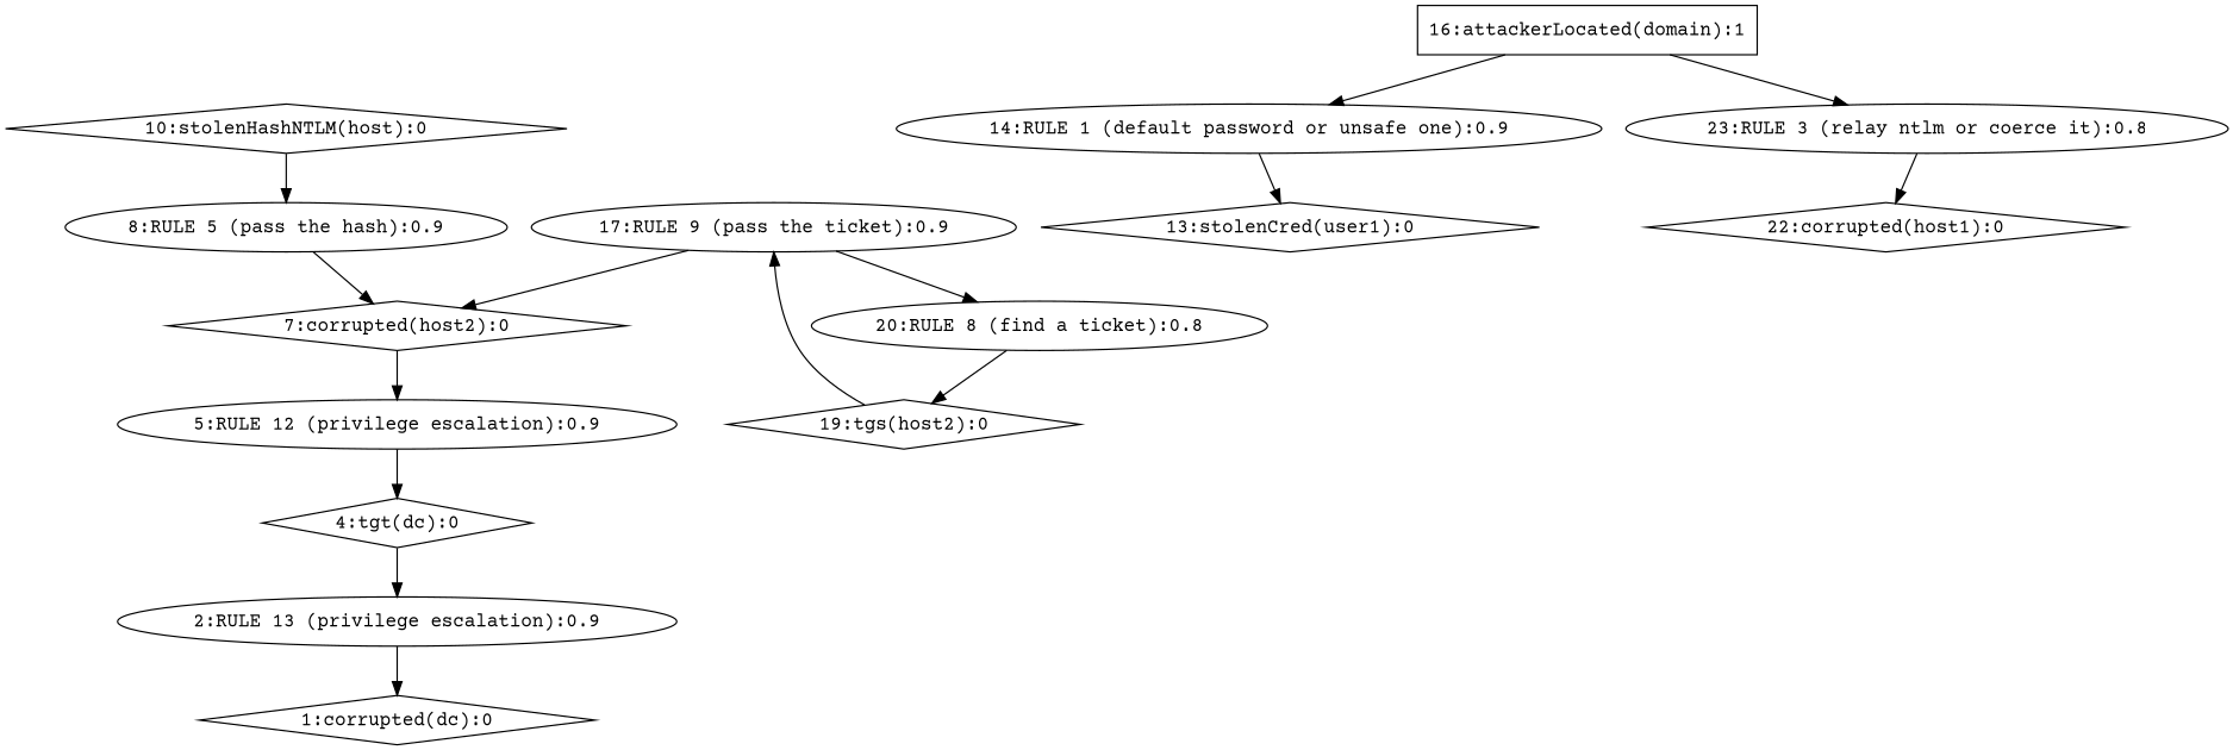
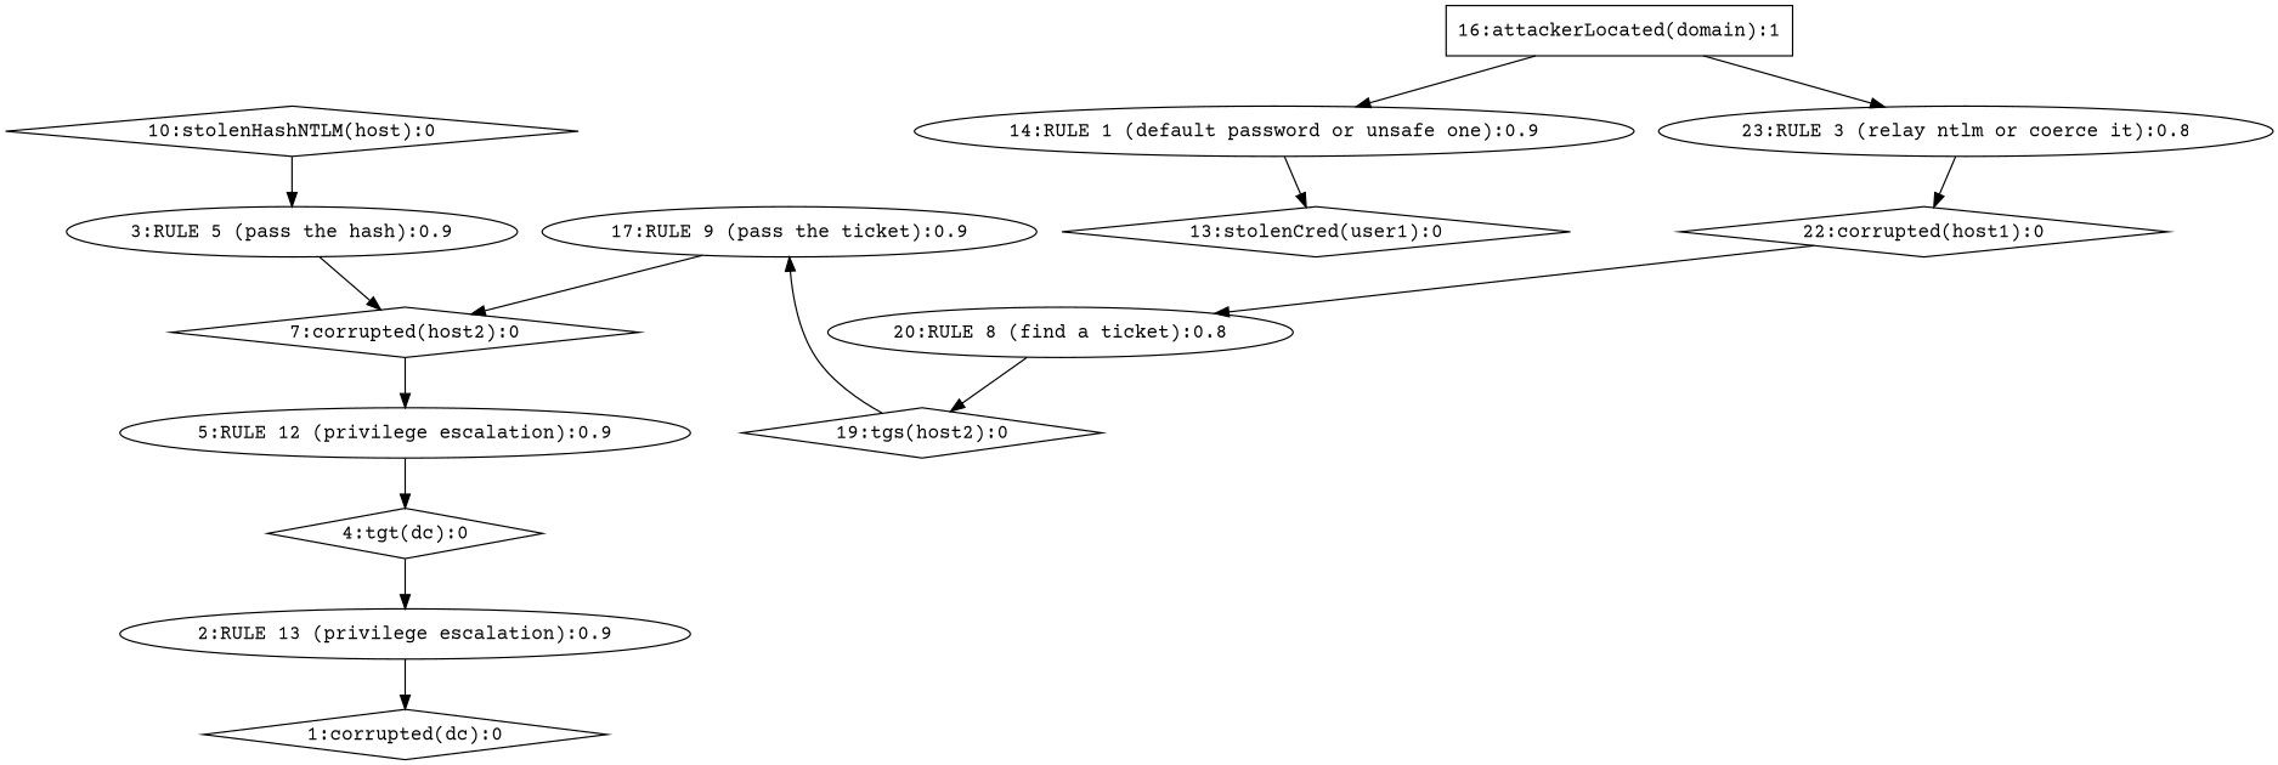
  strict digraph {
    fontname="Courier Prime"
    node [CVE=null fontname="Courier Prime" shape=diamond]
    edge [color=black fontname="Courier Prime"]
    n1 [label="1:corrupted(dc):0"]
    n2 [CVE=exploit_tgt label="2:RULE 13 (privilege escalation):0.9" shape=ellipse]
    n3 [label="4:tgt(dc):0"]
    n4 [CVE=asks_kerberos_ticket label="5:RULE 12 (privilege escalation):0.9" shape=ellipse]
    n5 [label="7:corrupted(host2):0"]
-   n6 [CVE=default_admin label="8:RULE 5 (pass the hash):0.9" shape=ellipse]
+   n6 [CVE=default_admin label="3:RULE 5 (pass the hash):0.9" shape=ellipse]
    n7 [label="10:stolenHashNTLM(host):0"]
    n8 [label="13:stolenCred(user1):0"]
    n9 [CVE=bad_password label="14:RULE 1 (default password or unsafe one):0.9" shape=ellipse]
    n10 [label="16:attackerLocated(domain):1" shape=box]
    n11 [CVE=relay_ntlm_bot label="23:RULE 3 (relay ntlm or coerce it):0.8" shape=ellipse]
    n12 [label="22:corrupted(host1):0"]
    n13 [CVE=ptt label="17:RULE 9 (pass the ticket):0.9" shape=ellipse]
    n14 [label="19:tgs(host2):0"]
    n15 [CVE=tgs label="20:RULE 8 (find a ticket):0.8" shape=ellipse]
    n2 -> n1
    n3 -> n2
    n4 -> n3
    n5 -> n4
    n6 -> n5
    n7 -> n6
    n9 -> n8
    n10 -> n9
    n10 -> n11
    n11 -> n12
-   n13 -> n15
+   n12 -> n15
    n13 -> n5
    n14 -> n13
    n15 -> n14
  }
